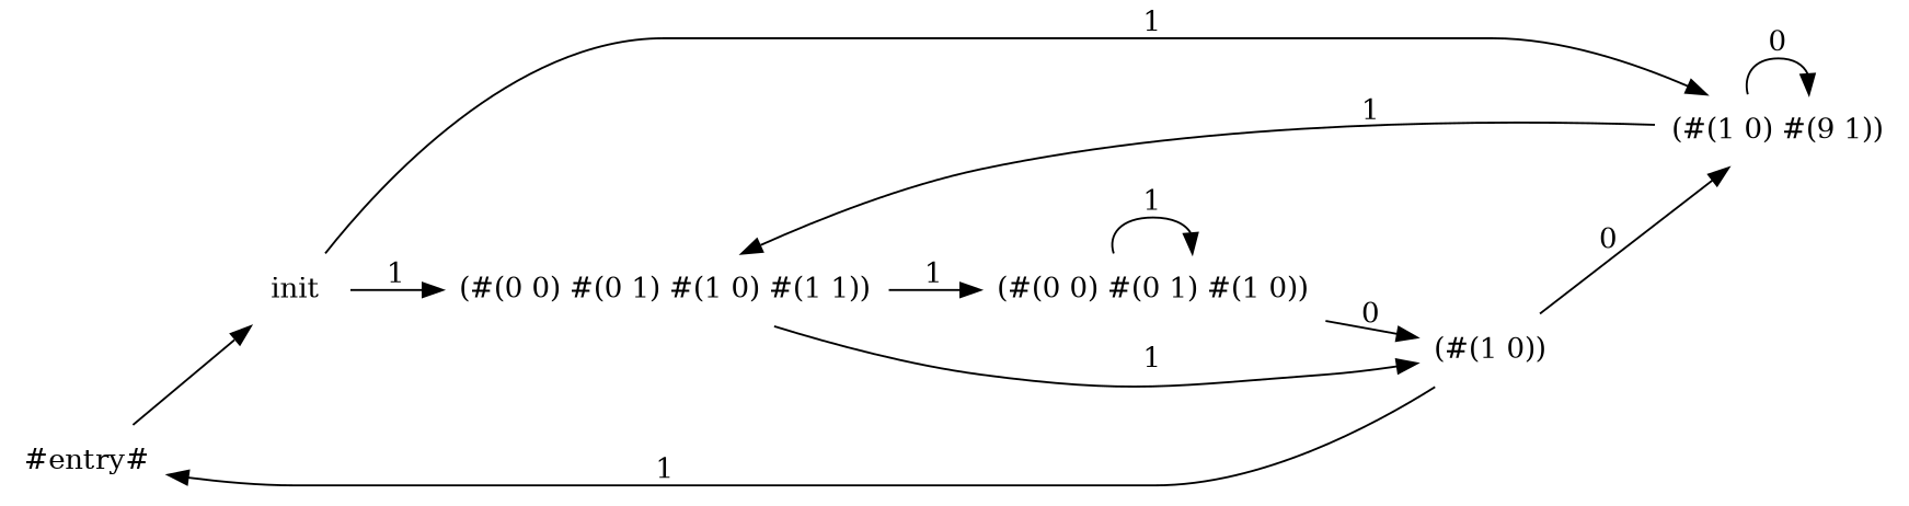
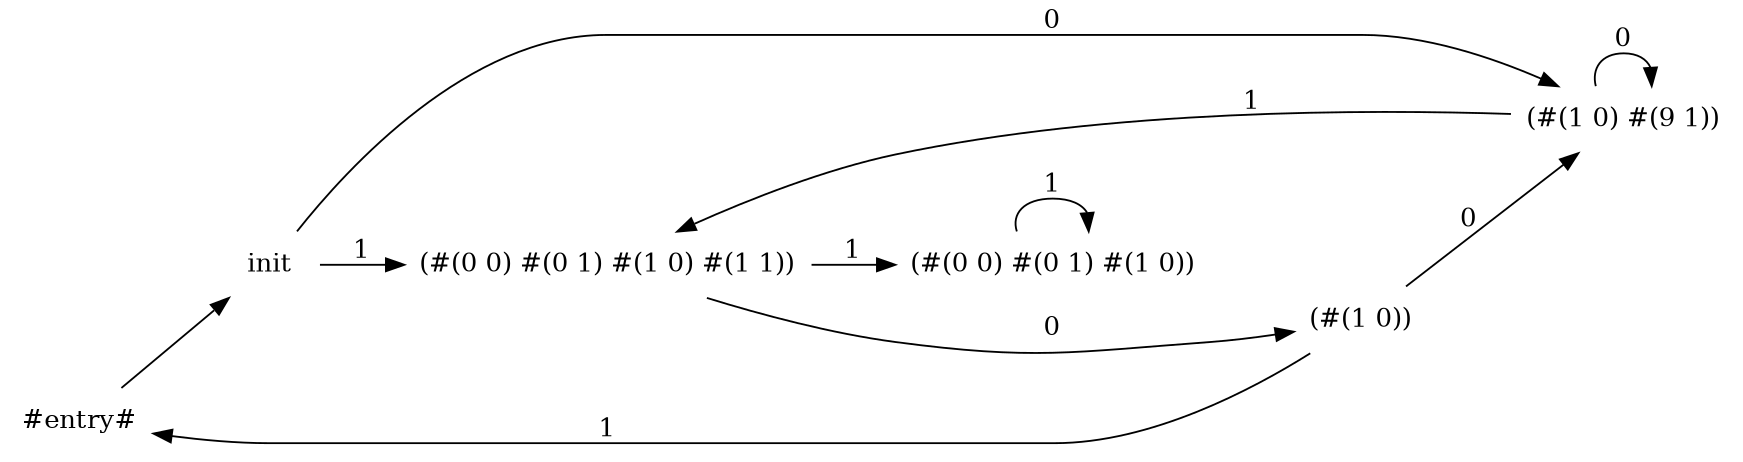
  digraph {
    fontsize=18
    rankdir=LR
    node [shape=none]
    "#entry#"
    init
    "(#(0 0) #(0 1) #(1 0) #(1 1))"
    n4 [label="(#(1 0) #(9 1))"]
    "(#(0 0) #(0 1) #(1 0))"
    "(#(1 0))"
    "#entry#" -> init
    init -> "(#(0 0) #(0 1) #(1 0) #(1 1))" [label=1]
-   init -> n4 [label=1]
+   init -> n4 [label=0]
    "(#(0 0) #(0 1) #(1 0) #(1 1))" -> "(#(0 0) #(0 1) #(1 0))" [label=1]
-   "(#(0 0) #(0 1) #(1 0) #(1 1))" -> "(#(1 0))" [label=1]
+   "(#(0 0) #(0 1) #(1 0) #(1 1))" -> "(#(1 0))" [label=0]
    n4 -> "(#(0 0) #(0 1) #(1 0) #(1 1))" [label=1]
    n4 -> n4 [label=0]
    "(#(0 0) #(0 1) #(1 0))" -> "(#(0 0) #(0 1) #(1 0))" [label=1]
-   "(#(0 0) #(0 1) #(1 0))" -> "(#(1 0))" [label=0]
    "(#(1 0))" -> "#entry#" [label=1]
    "(#(1 0))" -> n4 [label=0]
  }
